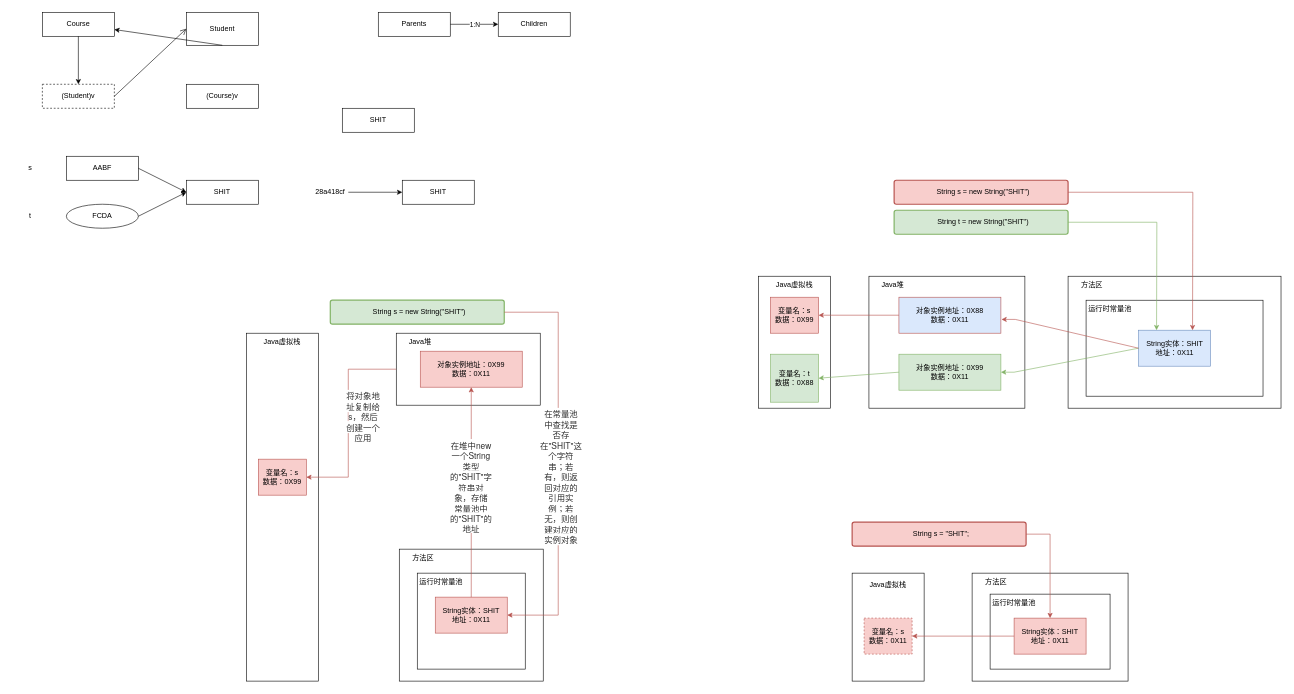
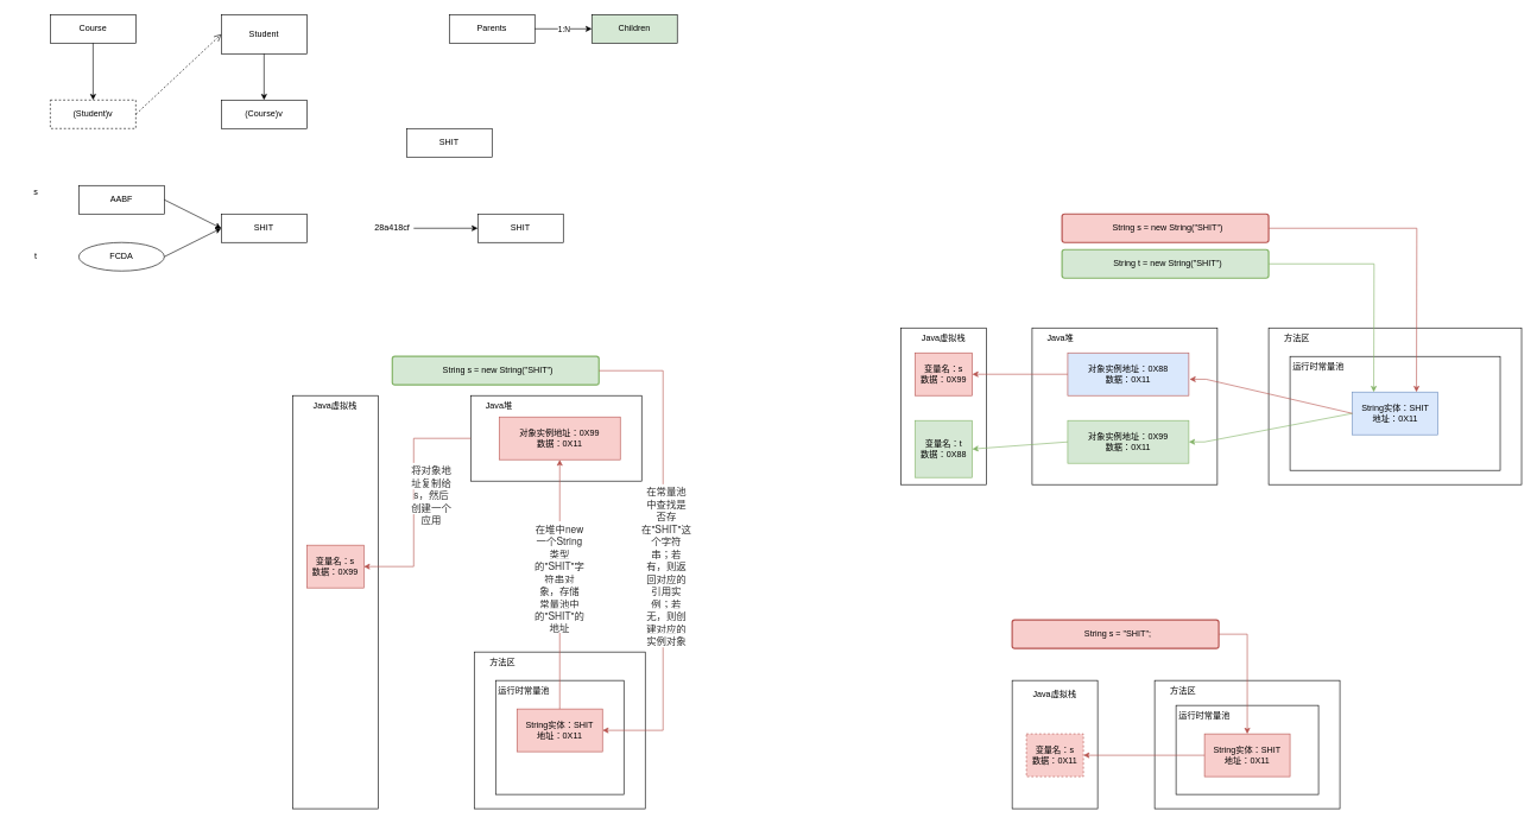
  <mxCell id="0" />
  <mxCell id="1" parent="0" />
  <mxCell id="2" value="Course" style="rounded=0;whiteSpace=wrap;html=1;" parent="1" vertex="1"><mxGeometry x="70" y="20" width="120" height="40" as="geometry" /></mxCell>
  <mxCell id="3" value="(Student)v" style="rounded=0;whiteSpace=wrap;html=1;dashed=1;" parent="1" vertex="1"><mxGeometry x="70" y="140" width="120" height="40" as="geometry" /></mxCell>
  <mxCell id="4" value="(Course)v" style="rounded=0;whiteSpace=wrap;html=1;" parent="1" vertex="1"><mxGeometry x="310" y="140" width="120" height="40" as="geometry" /></mxCell>
  <mxCell id="5" value="Student" style="rounded=0;whiteSpace=wrap;html=1;" parent="1" vertex="1"><mxGeometry x="310" y="20" width="120" height="55" as="geometry" /></mxCell>
- <mxCell id="6" value="" style="endArrow=classic;html=1;rounded=0;exitX=0.5;exitY=1;exitDx=0;exitDy=0;" parent="1" source="5" target="2" edge="1"><mxGeometry width="50" height="50" relative="1" as="geometry"><mxPoint x="380" y="180" as="sourcePoint" /><mxPoint x="430" y="130" as="targetPoint" /></mxGeometry></mxCell>
+ <mxCell id="6" value="" style="endArrow=classic;html=1;rounded=0;exitX=0.5;exitY=1;exitDx=0;exitDy=0;entryX=0.5;entryY=0;entryDx=0;entryDy=0;" parent="1" source="5" target="4" edge="1"><mxGeometry width="50" height="50" relative="1" as="geometry"><mxPoint x="380" y="180" as="sourcePoint" /><mxPoint x="430" y="130" as="targetPoint" /></mxGeometry></mxCell>
  <mxCell id="7" value="Parents" style="rounded=0;whiteSpace=wrap;html=1;" parent="1" vertex="1"><mxGeometry x="630" y="20" width="120" height="40" as="geometry" /></mxCell>
- <mxCell id="8" value="Children" style="rounded=0;whiteSpace=wrap;html=1;" parent="1" vertex="1"><mxGeometry x="830" y="20" width="120" height="40" as="geometry" /></mxCell>
+ <mxCell id="8" value="Children" style="rounded=0;whiteSpace=wrap;html=1;fillColor=#d5e8d4;" parent="1" vertex="1"><mxGeometry x="830" y="20" width="120" height="40" as="geometry" /></mxCell>
  <mxCell id="9" value="" style="endArrow=classic;html=1;rounded=0;exitX=0.5;exitY=1;exitDx=0;exitDy=0;entryX=0.5;entryY=0;entryDx=0;entryDy=0;" parent="1" source="2" target="3" edge="1"><mxGeometry width="50" height="50" relative="1" as="geometry"><mxPoint x="120" y="120" as="sourcePoint" /><mxPoint x="170" y="70" as="targetPoint" /><Array as="points" /></mxGeometry></mxCell>
  <mxCell id="10" value="" style="endArrow=classic;html=1;rounded=0;exitX=1;exitY=0.5;exitDx=0;exitDy=0;entryX=0;entryY=0.5;entryDx=0;entryDy=0;" parent="1" source="7" target="8" edge="1"><mxGeometry relative="1" as="geometry"><mxPoint x="730" y="39.5" as="sourcePoint" /><mxPoint x="830" y="39.5" as="targetPoint" /></mxGeometry></mxCell>
  <mxCell id="11" value="1:N" style="edgeLabel;resizable=0;html=1;align=center;verticalAlign=middle;" parent="10" connectable="0" vertex="1"><mxGeometry relative="1" as="geometry" /></mxCell>
- <mxCell id="12" value="" style="html=1;verticalAlign=bottom;endArrow=open;dashed=0;endSize=8;rounded=0;entryX=0;entryY=0.5;entryDx=0;entryDy=0;exitX=1;exitY=0.5;exitDx=0;exitDy=0;" parent="1" source="3" target="5" edge="1"><mxGeometry x="-0.115" y="-31" relative="1" as="geometry"><mxPoint x="280" y="170" as="sourcePoint" /><mxPoint x="200" y="50" as="targetPoint" /><mxPoint as="offset" /></mxGeometry></mxCell>
+ <mxCell id="12" value="" style="html=1;verticalAlign=bottom;endArrow=open;dashed=1;endSize=8;rounded=0;entryX=0;entryY=0.5;entryDx=0;entryDy=0;exitX=1;exitY=0.5;exitDx=0;exitDy=0;" parent="1" source="3" target="5" edge="1"><mxGeometry x="-0.115" y="-31" relative="1" as="geometry"><mxPoint x="280" y="170" as="sourcePoint" /><mxPoint x="200" y="50" as="targetPoint" /><mxPoint as="offset" /></mxGeometry></mxCell>
  <mxCell id="13" value="AABF" style="rounded=0;whiteSpace=wrap;html=1;" parent="1" vertex="1"><mxGeometry x="110" y="260" width="120" height="40" as="geometry" /></mxCell>
  <mxCell id="14" value="SHIT" style="rounded=0;whiteSpace=wrap;html=1;" parent="1" vertex="1"><mxGeometry x="570" y="180" width="120" height="40" as="geometry" /></mxCell>
  <mxCell id="15" value="" style="endArrow=classic;html=1;rounded=0;exitX=1;exitY=0.5;exitDx=0;exitDy=0;" parent="1" source="13" edge="1"><mxGeometry width="50" height="50" relative="1" as="geometry"><mxPoint x="490" y="130" as="sourcePoint" /><mxPoint x="310" y="320" as="targetPoint" /></mxGeometry></mxCell>
  <mxCell id="16" value="FCDA" style="ellipse;whiteSpace=wrap;html=1;" parent="1" vertex="1"><mxGeometry x="110" y="340" width="120" height="40" as="geometry" /></mxCell>
  <mxCell id="17" value="SHIT" style="rounded=0;whiteSpace=wrap;html=1;" parent="1" vertex="1"><mxGeometry x="310" y="300" width="120" height="40" as="geometry" /></mxCell>
  <mxCell id="18" value="" style="endArrow=classic;html=1;rounded=0;exitX=1;exitY=0.5;exitDx=0;exitDy=0;" parent="1" source="16" edge="1"><mxGeometry width="50" height="50" relative="1" as="geometry"><mxPoint x="490" y="210" as="sourcePoint" /><mxPoint x="310" y="320" as="targetPoint" /></mxGeometry></mxCell>
- <mxCell id="19" value="s" style="text;html=1;strokeColor=none;fillColor=none;align=center;verticalAlign=middle;whiteSpace=wrap;rounded=0;" parent="1" vertex="1"><mxGeometry x="20" y="265" width="60" height="30" as="geometry" /></mxCell>
+ <mxCell id="19" value="s" style="text;html=1;strokeColor=none;fillColor=none;align=center;verticalAlign=middle;whiteSpace=wrap;rounded=0;" parent="1" vertex="1"><mxGeometry x="20" y="255" width="60" height="30" as="geometry" /></mxCell>
  <mxCell id="20" value="t" style="text;html=1;strokeColor=none;fillColor=none;align=center;verticalAlign=middle;whiteSpace=wrap;rounded=0;" parent="1" vertex="1"><mxGeometry x="20" y="345" width="60" height="30" as="geometry" /></mxCell>
  <mxCell id="21" value="SHIT" style="rounded=0;whiteSpace=wrap;html=1;" parent="1" vertex="1"><mxGeometry x="670" y="300" width="120" height="40" as="geometry" /></mxCell>
  <mxCell id="22" value="28a418cf" style="text;html=1;strokeColor=none;fillColor=none;align=center;verticalAlign=middle;whiteSpace=wrap;rounded=0;" parent="1" vertex="1"><mxGeometry x="520" y="305" width="60" height="30" as="geometry" /></mxCell>
  <mxCell id="23" value="" style="endArrow=classic;html=1;rounded=0;exitX=1;exitY=0.5;exitDx=0;exitDy=0;entryX=0;entryY=0.5;entryDx=0;entryDy=0;" parent="1" source="22" target="21" edge="1"><mxGeometry width="50" height="50" relative="1" as="geometry"><mxPoint x="450" y="270" as="sourcePoint" /><mxPoint x="500" y="220" as="targetPoint" /></mxGeometry></mxCell>
  <mxCell id="24" value="" style="rounded=0;whiteSpace=wrap;html=1;" parent="1" vertex="1"><mxGeometry x="410" y="555" width="120" height="580" as="geometry" /></mxCell>
  <mxCell id="25" value="Java虚拟栈" style="text;html=1;strokeColor=none;fillColor=none;align=center;verticalAlign=middle;whiteSpace=wrap;rounded=0;" parent="1" vertex="1"><mxGeometry x="430" y="555" width="80" height="30" as="geometry" /></mxCell>
  <mxCell id="26" value="" style="rounded=0;whiteSpace=wrap;html=1;" parent="1" vertex="1"><mxGeometry x="660" y="555" width="240" height="120" as="geometry" /></mxCell>
  <mxCell id="27" value="" style="rounded=0;whiteSpace=wrap;html=1;" parent="1" vertex="1"><mxGeometry x="665" y="915" width="240" height="220" as="geometry" /></mxCell>
  <mxCell id="28" value="Java堆" style="text;html=1;strokeColor=none;fillColor=none;align=center;verticalAlign=middle;whiteSpace=wrap;rounded=0;" parent="1" vertex="1"><mxGeometry x="660" y="555" width="80" height="30" as="geometry" /></mxCell>
  <mxCell id="29" value="方法区" style="text;html=1;strokeColor=none;fillColor=none;align=center;verticalAlign=middle;whiteSpace=wrap;rounded=0;" parent="1" vertex="1"><mxGeometry x="665" y="915" width="80" height="30" as="geometry" /></mxCell>
  <mxCell id="30" value="" style="rounded=0;whiteSpace=wrap;html=1;" parent="1" vertex="1"><mxGeometry x="695" y="955" width="180" height="160" as="geometry" /></mxCell>
  <mxCell id="31" value="运行时常量池" style="text;html=1;strokeColor=none;fillColor=none;align=center;verticalAlign=middle;whiteSpace=wrap;rounded=0;" parent="1" vertex="1"><mxGeometry x="695" y="955" width="80" height="30" as="geometry" /></mxCell>
  <mxCell id="32" value="变量名：s&lt;br&gt;数据：0X99" style="rounded=0;whiteSpace=wrap;html=1;fillColor=#f8cecc;strokeColor=#b85450;" parent="1" vertex="1"><mxGeometry x="430" y="765" width="80" height="60" as="geometry" /></mxCell>
  <mxCell id="33" value="对象实例地址：0X99&lt;br&gt;数据：0X11" style="rounded=0;whiteSpace=wrap;html=1;fillColor=#f8cecc;strokeColor=#b85450;" parent="1" vertex="1"><mxGeometry x="700" y="585" width="170" height="60" as="geometry" /></mxCell>
  <mxCell id="34" value="String实体：SHIT&lt;br&gt;地址：0X11" style="rounded=0;whiteSpace=wrap;html=1;fillColor=#f8cecc;strokeColor=#b85450;" parent="1" vertex="1"><mxGeometry x="725" y="995" width="120" height="60" as="geometry" /></mxCell>
  <mxCell id="35" value="String s = new String(&quot;SHIT&quot;)" style="rounded=1;arcSize=9;align=center;spacingLeft=5;strokeColor=#82b366;html=1;strokeWidth=2;fontSize=12;fillColor=#d5e8d4;" parent="1" vertex="1"><mxGeometry x="550" y="500" width="290" height="40" as="geometry" /></mxCell>
  <mxCell id="36" value="" style="endArrow=classic;html=1;rounded=0;exitX=1;exitY=0.5;exitDx=0;exitDy=0;entryX=1;entryY=0.5;entryDx=0;entryDy=0;fillColor=#f8cecc;strokeColor=#B85450;" parent="1" source="35" target="34" edge="1"><mxGeometry width="50" height="50" relative="1" as="geometry"><mxPoint x="840" y="665" as="sourcePoint" /><mxPoint x="930" y="805" as="targetPoint" /><Array as="points"><mxPoint x="930" y="520" /><mxPoint x="930" y="1025" /></Array></mxGeometry></mxCell>
  <mxCell id="37" value="&lt;span style=&quot;color: rgb(51, 51, 51); font-family: &amp;quot;PingFang SC&amp;quot;, &amp;quot;Microsoft YaHei&amp;quot;, &amp;quot;Helvetica Neue&amp;quot;, Helvetica, Arial, sans-serif; font-size: 14px; text-align: left; background-color: rgb(255, 255, 255);&quot;&gt;在常量池中查找是否存在&quot;SHIT&quot;这个字符串；若有，则返回对应的引用实例；若无，则创建对应的实例对象&lt;/span&gt;" style="text;html=1;strokeColor=none;fillColor=none;align=center;verticalAlign=middle;whiteSpace=wrap;rounded=0;" parent="1" vertex="1"><mxGeometry x="900" y="765" width="70" height="60" as="geometry" /></mxCell>
  <mxCell id="38" value="" style="endArrow=classic;html=1;rounded=0;exitX=0.5;exitY=0;exitDx=0;exitDy=0;entryX=0.5;entryY=1;entryDx=0;entryDy=0;fillColor=#f8cecc;strokeColor=#b85450;startArrow=none;" edge="1" parent="1" source="39" target="33"><mxGeometry width="50" height="50" relative="1" as="geometry"><mxPoint x="1040" y="835" as="sourcePoint" /><mxPoint x="1090" y="785" as="targetPoint" /></mxGeometry></mxCell>
  <mxCell id="39" value="&lt;span style=&quot;color: rgb(51, 51, 51); font-family: &amp;quot;PingFang SC&amp;quot;, &amp;quot;Microsoft YaHei&amp;quot;, &amp;quot;Helvetica Neue&amp;quot;, Helvetica, Arial, sans-serif; font-size: 14px; text-align: left; background-color: rgb(255, 255, 255);&quot;&gt;在堆中new一个String类型的&quot;SHIT&quot;字符串对象，存储常量池中的&quot;SHIT&quot;的地址&lt;/span&gt;" style="text;html=1;strokeColor=none;fillColor=none;align=center;verticalAlign=middle;whiteSpace=wrap;rounded=0;" vertex="1" parent="1"><mxGeometry x="755" y="735" width="60" height="153" as="geometry" /></mxCell>
  <mxCell id="40" value="" style="endArrow=none;html=1;rounded=0;exitX=0.5;exitY=0;exitDx=0;exitDy=0;entryX=0.5;entryY=1;entryDx=0;entryDy=0;fillColor=#f8cecc;strokeColor=#b85450;" edge="1" parent="1" source="34" target="39"><mxGeometry width="50" height="50" relative="1" as="geometry"><mxPoint x="785" y="995" as="sourcePoint" /><mxPoint x="785" y="645" as="targetPoint" /></mxGeometry></mxCell>
  <mxCell id="41" value="" style="endArrow=classic;html=1;rounded=0;exitX=0;exitY=0.5;exitDx=0;exitDy=0;entryX=1;entryY=0.5;entryDx=0;entryDy=0;fillColor=#f8cecc;strokeColor=#b85450;" edge="1" parent="1" source="26" target="32"><mxGeometry width="50" height="50" relative="1" as="geometry"><mxPoint x="1040" y="855" as="sourcePoint" /><mxPoint x="1090" y="805" as="targetPoint" /><Array as="points"><mxPoint x="580" y="615" /><mxPoint x="580" y="795" /></Array></mxGeometry></mxCell>
  <mxCell id="42" value="&lt;span style=&quot;color: rgb(51, 51, 51); font-family: &amp;quot;PingFang SC&amp;quot;, &amp;quot;Microsoft YaHei&amp;quot;, &amp;quot;Helvetica Neue&amp;quot;, Helvetica, Arial, sans-serif; font-size: 14px; text-align: left; background-color: rgb(255, 255, 255);&quot;&gt;将对象地址复制给s，然后创建一个应用&lt;/span&gt;" style="text;html=1;strokeColor=none;fillColor=none;align=center;verticalAlign=middle;whiteSpace=wrap;rounded=0;" vertex="1" parent="1"><mxGeometry x="575" y="680" width="60" height="30" as="geometry" /></mxCell>
  <mxCell id="43" value="" style="rounded=0;whiteSpace=wrap;html=1;" vertex="1" parent="1"><mxGeometry x="1264" y="460" width="120" height="220" as="geometry" /></mxCell>
  <mxCell id="44" value="Java虚拟栈" style="text;html=1;strokeColor=none;fillColor=none;align=center;verticalAlign=middle;whiteSpace=wrap;rounded=0;" vertex="1" parent="1"><mxGeometry x="1284" y="460" width="80" height="30" as="geometry" /></mxCell>
  <mxCell id="45" value="" style="rounded=0;whiteSpace=wrap;html=1;" vertex="1" parent="1"><mxGeometry x="1448" y="460" width="260" height="220" as="geometry" /></mxCell>
  <mxCell id="46" value="" style="rounded=0;whiteSpace=wrap;html=1;" vertex="1" parent="1"><mxGeometry x="1780" y="460" width="355" height="220" as="geometry" /></mxCell>
  <mxCell id="47" value="Java堆" style="text;html=1;strokeColor=none;fillColor=none;align=center;verticalAlign=middle;whiteSpace=wrap;rounded=0;" vertex="1" parent="1"><mxGeometry x="1448" y="460" width="80" height="30" as="geometry" /></mxCell>
  <mxCell id="48" value="方法区" style="text;html=1;strokeColor=none;fillColor=none;align=center;verticalAlign=middle;whiteSpace=wrap;rounded=0;" vertex="1" parent="1"><mxGeometry x="1780" y="460" width="80" height="30" as="geometry" /></mxCell>
  <mxCell id="49" value="" style="rounded=0;whiteSpace=wrap;html=1;" vertex="1" parent="1"><mxGeometry x="1810" y="500" width="295" height="160" as="geometry" /></mxCell>
  <mxCell id="50" value="运行时常量池" style="text;html=1;strokeColor=none;fillColor=none;align=center;verticalAlign=middle;whiteSpace=wrap;rounded=0;" vertex="1" parent="1"><mxGeometry x="1810" y="500" width="80" height="30" as="geometry" /></mxCell>
  <mxCell id="51" value="变量名：s&lt;br&gt;数据：0X99" style="rounded=0;whiteSpace=wrap;html=1;fillColor=#f8cecc;strokeColor=#b85450;" vertex="1" parent="1"><mxGeometry x="1284" y="495" width="80" height="60" as="geometry" /></mxCell>
  <mxCell id="52" value="对象实例地址：0X99&lt;br&gt;数据：0X11" style="rounded=0;whiteSpace=wrap;html=1;fillColor=#d5e8d4;strokeColor=#82b366;" vertex="1" parent="1"><mxGeometry x="1498" y="590" width="170" height="60" as="geometry" /></mxCell>
  <mxCell id="53" value="String实体：SHIT&lt;br&gt;地址：0X11" style="rounded=0;whiteSpace=wrap;html=1;fillColor=#dae8fc;strokeColor=#6c8ebf;" vertex="1" parent="1"><mxGeometry x="1897.5" y="550" width="120" height="60" as="geometry" /></mxCell>
  <mxCell id="54" value="String s = new String(&quot;SHIT&quot;)" style="rounded=1;arcSize=9;align=center;spacingLeft=5;strokeColor=#b85450;html=1;strokeWidth=2;fontSize=12;fillColor=#f8cecc;" vertex="1" parent="1"><mxGeometry x="1490" y="300" width="290" height="40" as="geometry" /></mxCell>
  <mxCell id="55" value="" style="endArrow=classic;html=1;rounded=0;entryX=1;entryY=0.5;entryDx=0;entryDy=0;fillColor=#d5e8d4;strokeColor=#82b366;startArrow=none;exitX=0;exitY=0.5;exitDx=0;exitDy=0;" edge="1" source="53" target="52" parent="1"><mxGeometry width="50" height="50" relative="1" as="geometry"><mxPoint x="1535" y="790" as="sourcePoint" /><mxPoint x="1830" y="785" as="targetPoint" /><Array as="points"><mxPoint x="1690" y="620" /></Array></mxGeometry></mxCell>
  <mxCell id="56" value="对象实例地址：0X88&lt;br&gt;数据：0X11" style="rounded=0;whiteSpace=wrap;html=1;fillColor=#dae8fc;strokeColor=#b85450;" vertex="1" parent="1"><mxGeometry x="1498" y="495" width="170" height="60" as="geometry" /></mxCell>
  <mxCell id="57" value="" style="endArrow=classic;html=1;rounded=0;entryX=1.006;entryY=0.617;entryDx=0;entryDy=0;fillColor=#f8cecc;strokeColor=#b85450;startArrow=none;exitX=0;exitY=0.5;exitDx=0;exitDy=0;entryPerimeter=0;" edge="1" parent="1" source="53" target="56"><mxGeometry width="50" height="50" relative="1" as="geometry"><mxPoint x="1988" y="580" as="sourcePoint" /><mxPoint x="1620" y="530" as="targetPoint" /><Array as="points"><mxPoint x="1692" y="532" /></Array></mxGeometry></mxCell>
  <mxCell id="58" value="变量名：t&lt;br&gt;数据：0X88" style="rounded=0;whiteSpace=wrap;html=1;fillColor=#d5e8d4;strokeColor=#82b366;" vertex="1" parent="1"><mxGeometry x="1284" y="590" width="80" height="80" as="geometry" /></mxCell>
  <mxCell id="59" value="" style="endArrow=classic;html=1;rounded=0;exitX=0;exitY=0.5;exitDx=0;exitDy=0;entryX=1;entryY=0.5;entryDx=0;entryDy=0;fillColor=#f8cecc;strokeColor=#b85450;" edge="1" parent="1" source="56" target="51"><mxGeometry width="50" height="50" relative="1" as="geometry"><mxPoint x="1718" y="690" as="sourcePoint" /><mxPoint x="1768" y="640" as="targetPoint" /></mxGeometry></mxCell>
  <mxCell id="60" value="" style="endArrow=classic;html=1;rounded=0;exitX=0;exitY=0.5;exitDx=0;exitDy=0;entryX=1;entryY=0.5;entryDx=0;entryDy=0;fillColor=#d5e8d4;strokeColor=#82b366;" edge="1" parent="1" source="52" target="58"><mxGeometry width="50" height="50" relative="1" as="geometry"><mxPoint x="1498" y="614.5" as="sourcePoint" /><mxPoint x="1298" y="614.5" as="targetPoint" /></mxGeometry></mxCell>
  <mxCell id="61" value="String t = new String(&quot;SHIT&quot;)" style="rounded=1;arcSize=9;align=center;spacingLeft=5;strokeColor=#82b366;html=1;strokeWidth=2;fontSize=12;fillColor=#d5e8d4;" vertex="1" parent="1"><mxGeometry x="1490" y="350" width="290" height="40" as="geometry" /></mxCell>
  <mxCell id="62" value="" style="endArrow=classic;html=1;rounded=0;exitX=1;exitY=0.5;exitDx=0;exitDy=0;entryX=0.25;entryY=0;entryDx=0;entryDy=0;fillColor=#d5e8d4;strokeColor=#82b366;" edge="1" parent="1" source="61" target="53"><mxGeometry width="50" height="50" relative="1" as="geometry"><mxPoint x="1690" y="590" as="sourcePoint" /><mxPoint x="1950" y="370" as="targetPoint" /><Array as="points"><mxPoint x="1928" y="370" /></Array></mxGeometry></mxCell>
  <mxCell id="63" value="" style="endArrow=classic;html=1;rounded=0;entryX=0.75;entryY=0;entryDx=0;entryDy=0;exitX=1;exitY=0.5;exitDx=0;exitDy=0;fillColor=#f8cecc;strokeColor=#b85450;" edge="1" parent="1" source="54" target="53"><mxGeometry width="50" height="50" relative="1" as="geometry"><mxPoint x="1700" y="320" as="sourcePoint" /><mxPoint x="1957.5" y="500" as="targetPoint" /><Array as="points"><mxPoint x="1988" y="320" /></Array></mxGeometry></mxCell>
  <mxCell id="64" value="" style="rounded=0;whiteSpace=wrap;html=1;" vertex="1" parent="1"><mxGeometry x="1420" y="955" width="120" height="180" as="geometry" /></mxCell>
  <mxCell id="65" value="Java虚拟栈" style="text;html=1;strokeColor=none;fillColor=none;align=center;verticalAlign=middle;whiteSpace=wrap;rounded=0;" vertex="1" parent="1"><mxGeometry x="1440" y="960" width="80" height="30" as="geometry" /></mxCell>
  <mxCell id="66" value="" style="rounded=0;whiteSpace=wrap;html=1;" vertex="1" parent="1"><mxGeometry x="1620" y="955" width="260" height="180" as="geometry" /></mxCell>
  <mxCell id="67" value="方法区" style="text;html=1;strokeColor=none;fillColor=none;align=center;verticalAlign=middle;whiteSpace=wrap;rounded=0;" vertex="1" parent="1"><mxGeometry x="1620" y="955" width="80" height="30" as="geometry" /></mxCell>
  <mxCell id="68" value="" style="rounded=0;whiteSpace=wrap;html=1;" vertex="1" parent="1"><mxGeometry x="1650" y="990" width="200" height="125" as="geometry" /></mxCell>
  <mxCell id="69" value="运行时常量池" style="text;html=1;strokeColor=none;fillColor=none;align=center;verticalAlign=middle;whiteSpace=wrap;rounded=0;" vertex="1" parent="1"><mxGeometry x="1650" y="990" width="80" height="30" as="geometry" /></mxCell>
  <mxCell id="70" value="变量名：s&lt;br&gt;数据：0X11" style="rounded=0;whiteSpace=wrap;html=1;fillColor=#f8cecc;strokeColor=#b85450;dashed=1;" vertex="1" parent="1"><mxGeometry x="1440" y="1030" width="80" height="60" as="geometry" /></mxCell>
  <mxCell id="71" value="String实体：SHIT&lt;br&gt;地址：0X11" style="rounded=0;whiteSpace=wrap;html=1;fillColor=#f8cecc;strokeColor=#b85450;" vertex="1" parent="1"><mxGeometry x="1690" y="1030" width="120" height="60" as="geometry" /></mxCell>
  <mxCell id="72" value="String s = &quot;SHIT&quot;;" style="rounded=1;arcSize=9;align=center;spacingLeft=5;strokeColor=#b85450;html=1;strokeWidth=2;fontSize=12;fillColor=#f8cecc;" vertex="1" parent="1"><mxGeometry x="1420" y="870" width="290" height="40" as="geometry" /></mxCell>
  <mxCell id="73" value="" style="endArrow=classic;html=1;rounded=0;exitX=1;exitY=0.5;exitDx=0;exitDy=0;entryX=0.5;entryY=0;entryDx=0;entryDy=0;fillColor=#f8cecc;strokeColor=#b85450;" edge="1" parent="1" source="72" target="71"><mxGeometry width="50" height="50" relative="1" as="geometry"><mxPoint x="1690" y="990" as="sourcePoint" /><mxPoint x="1740" y="940" as="targetPoint" /><Array as="points"><mxPoint x="1750" y="890" /></Array></mxGeometry></mxCell>
  <mxCell id="74" value="" style="endArrow=classic;html=1;rounded=0;exitX=0;exitY=0.5;exitDx=0;exitDy=0;entryX=1;entryY=0.5;entryDx=0;entryDy=0;fillColor=#f8cecc;strokeColor=#b85450;" edge="1" parent="1" source="71" target="70"><mxGeometry width="50" height="50" relative="1" as="geometry"><mxPoint x="1690" y="990" as="sourcePoint" /><mxPoint x="1740" y="940" as="targetPoint" /></mxGeometry></mxCell>
